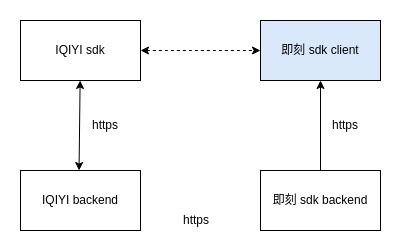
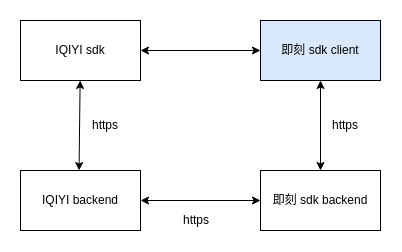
  <mxCell id="0" />
  <mxCell id="1" parent="0" />
  <mxCell id="2" value="IQIYI sdk" style="rounded=0;whiteSpace=wrap;html=1;" vertex="1" parent="1"><mxGeometry x="20" y="20" width="120" height="60" as="geometry" /></mxCell>
  <mxCell id="3" value="IQIYI backend" style="rounded=0;whiteSpace=wrap;html=1;" vertex="1" parent="1"><mxGeometry x="20" y="170" width="120" height="60" as="geometry" /></mxCell>
  <mxCell id="4" value="即刻 sdk client" style="rounded=0;whiteSpace=wrap;html=1;fillColor=#dae8fc;" vertex="1" parent="1"><mxGeometry x="260" y="20" width="120" height="60" as="geometry" /></mxCell>
  <mxCell id="5" value="即刻 sdk backend" style="rounded=0;whiteSpace=wrap;html=1;" vertex="1" parent="1"><mxGeometry x="260" y="170" width="120" height="60" as="geometry" /></mxCell>
  <mxCell id="6" value="" style="endArrow=classic;startArrow=classic;html=1;entryX=0.488;entryY=0;entryDx=0;entryDy=0;entryPerimeter=0;" edge="1" parent="1" source="2" target="3"><mxGeometry width="50" height="50" relative="1" as="geometry"><mxPoint x="20" y="300" as="sourcePoint" /><mxPoint x="70" y="250" as="targetPoint" /></mxGeometry></mxCell>
  <mxCell id="7" value="https" style="text;html=1;resizable=0;points=[];autosize=1;align=left;verticalAlign=top;spacingTop=-4;" vertex="1" parent="1"><mxGeometry x="90" y="115" width="40" height="20" as="geometry" /></mxCell>
- <mxCell id="8" value="" style="endArrow=classic;startArrow=classic;html=1;exitX=1;exitY=0.5;exitDx=0;exitDy=0;entryX=0;entryY=0.5;entryDx=0;entryDy=0;dashed=1;" edge="1" parent="1" source="2" target="4"><mxGeometry width="50" height="50" relative="1" as="geometry"><mxPoint x="20" y="300" as="sourcePoint" /><mxPoint x="70" y="250" as="targetPoint" /></mxGeometry></mxCell>
- <mxCell id="9" value="" style="endArrow=none;startArrow=classic;html=1;exitX=0.5;exitY=1;exitDx=0;exitDy=0;entryX=0.5;entryY=0;entryDx=0;entryDy=0;" edge="1" parent="1" source="4" target="5"><mxGeometry width="50" height="50" relative="1" as="geometry"><mxPoint x="20" y="300" as="sourcePoint" /><mxPoint x="80" y="250" as="targetPoint" /></mxGeometry></mxCell>
+ <mxCell id="8" value="" style="endArrow=classic;startArrow=classic;html=1;exitX=1;exitY=0.5;exitDx=0;exitDy=0;entryX=0;entryY=0.5;entryDx=0;entryDy=0;" edge="1" parent="1" source="2" target="4"><mxGeometry width="50" height="50" relative="1" as="geometry"><mxPoint x="20" y="300" as="sourcePoint" /><mxPoint x="70" y="250" as="targetPoint" /></mxGeometry></mxCell>
+ <mxCell id="9" value="" style="endArrow=classic;startArrow=classic;html=1;exitX=0.5;exitY=1;exitDx=0;exitDy=0;entryX=0.5;entryY=0;entryDx=0;entryDy=0;" edge="1" parent="1" source="4" target="5"><mxGeometry width="50" height="50" relative="1" as="geometry"><mxPoint x="20" y="300" as="sourcePoint" /><mxPoint x="80" y="250" as="targetPoint" /></mxGeometry></mxCell>
  <mxCell id="10" value="https&lt;br&gt;" style="text;html=1;resizable=0;points=[];autosize=1;align=left;verticalAlign=top;spacingTop=-4;" vertex="1" parent="1"><mxGeometry x="330" y="115" width="40" height="20" as="geometry" /></mxCell>
+ <mxCell id="11" value="" style="endArrow=classic;startArrow=classic;html=1;exitX=0;exitY=0.5;exitDx=0;exitDy=0;entryX=1;entryY=0.5;entryDx=0;entryDy=0;" edge="1" parent="1" source="5" target="3"><mxGeometry width="50" height="50" relative="1" as="geometry"><mxPoint x="20" y="300" as="sourcePoint" /><mxPoint x="70" y="250" as="targetPoint" /></mxGeometry></mxCell>
  <mxCell id="12" value="https&lt;br&gt;" style="text;html=1;resizable=0;points=[];autosize=1;align=left;verticalAlign=top;spacingTop=-4;" vertex="1" parent="1"><mxGeometry x="181" y="210" width="40" height="20" as="geometry" /></mxCell>
